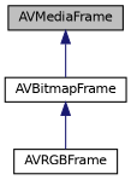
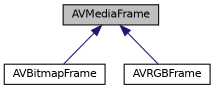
  digraph {
    node [color=black fillcolor=white fontname=Helvetica fontsize=10 shape=record style=filled]
    edge [color=midnightblue dir=back fontname=Helvetica fontsize=10 labelfontname=Helvetica labelfontsize=10 style=solid]
    n1 [fillcolor=grey75 fontcolor=black height=0.2 label=AVMediaFrame width=0.4]
    n2 [height=0.2 label=AVBitmapFrame width=0.4]
    n3 [height=0.2 label=AVRGBFrame width=0.4]
    n1 -> n2
-   n2 -> n3
+   n1 -> n3
  }
